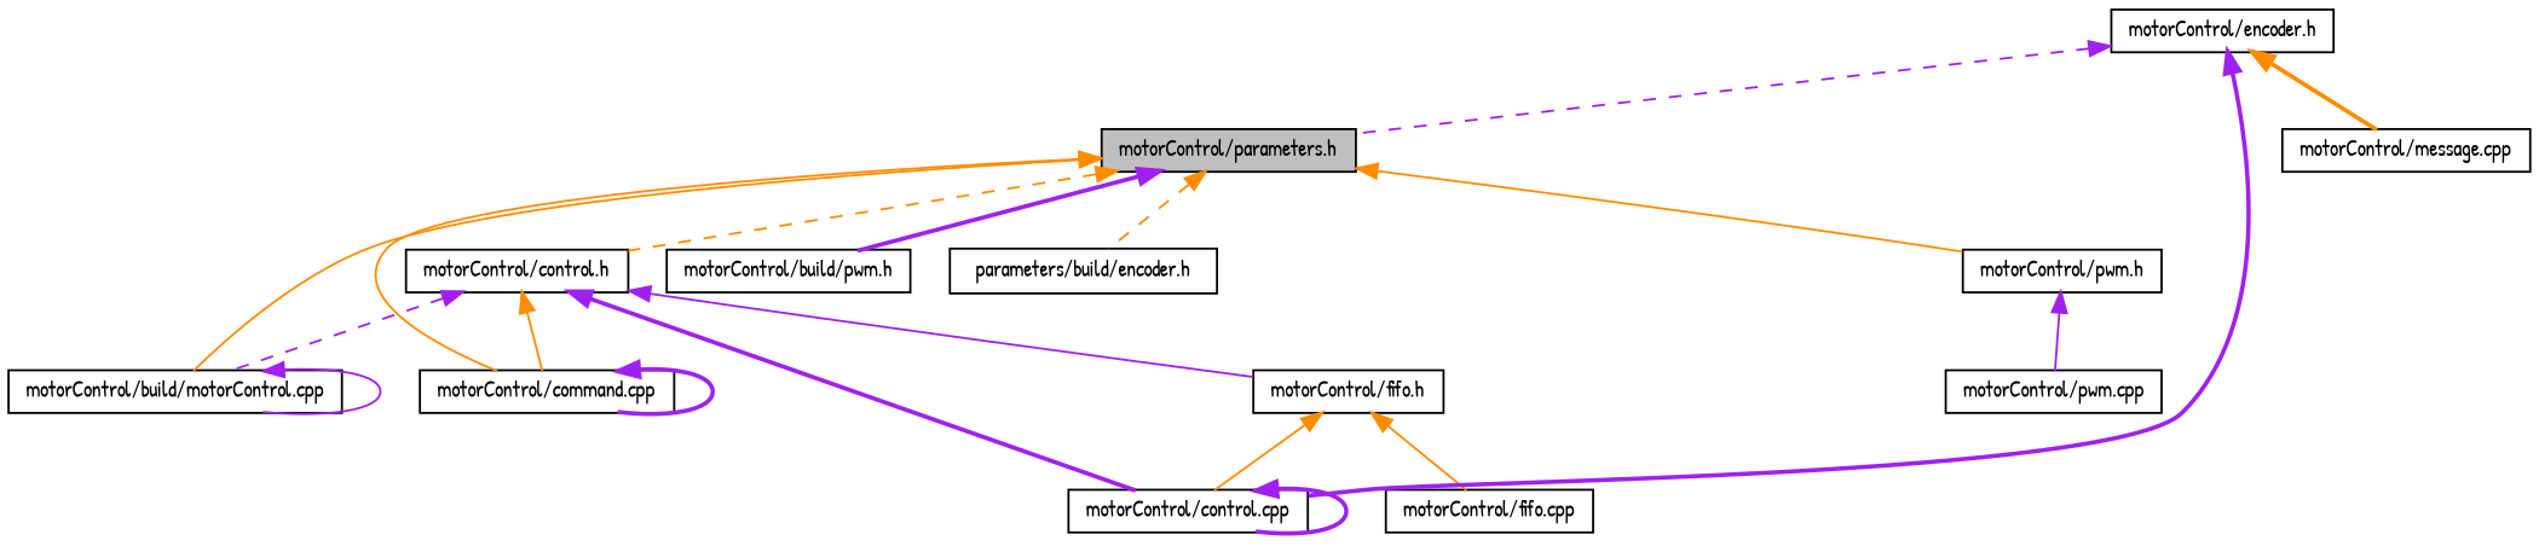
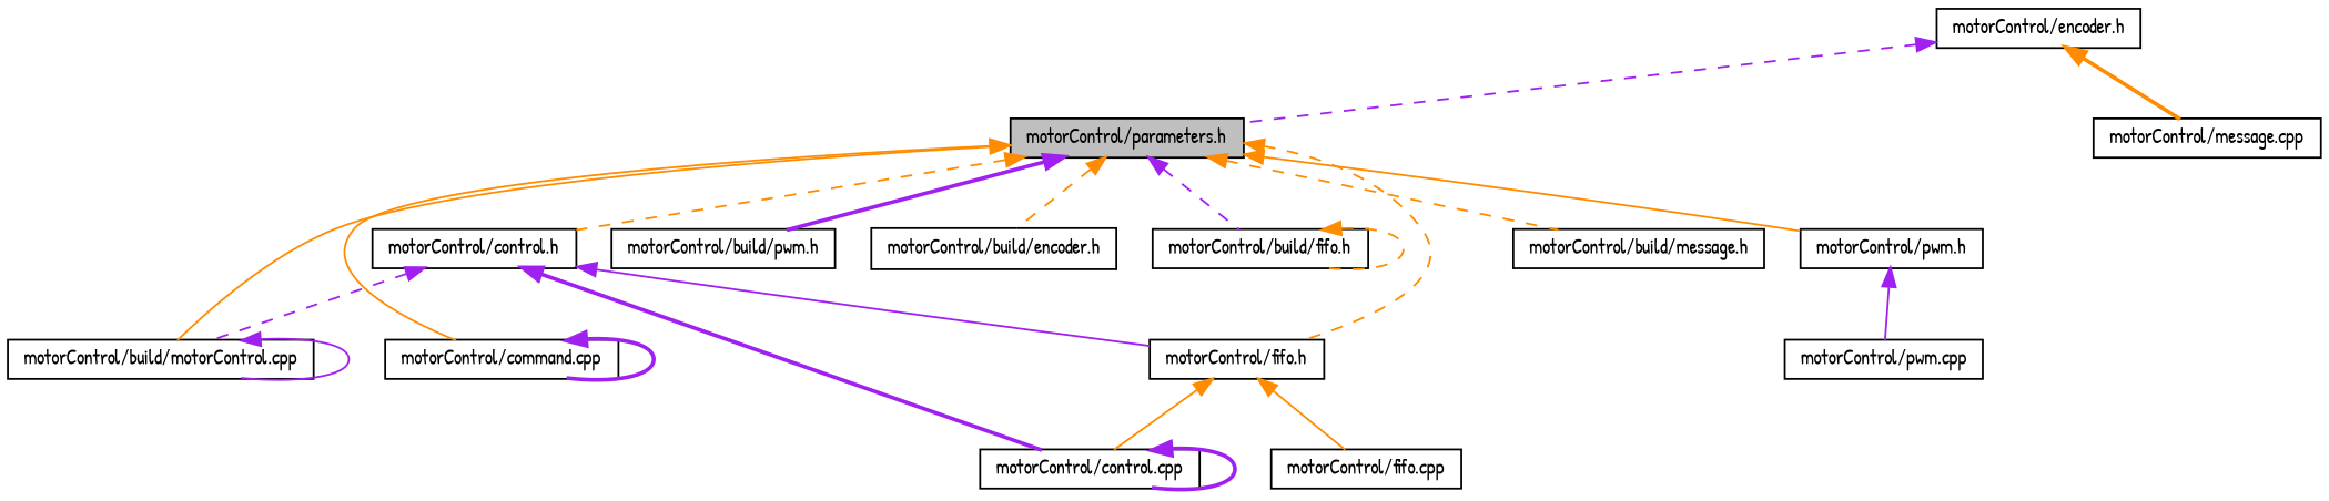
  digraph {
    fontname="Patrick Hand"
    node [color=black fillcolor=white fontname="Patrick Hand" fontsize=10 shape=record style=filled]
    edge [color=darkorange dir=back fontname="Patrick Hand" fontsize=10 labelfontname=FreeSans labelfontsize=10 style=solid]
    n1 [fillcolor=grey75 fontcolor=black height=0.2 label="motorControl/parameters.h" width=0.4]
-   n2 [height=0.2 label="parameters/build/encoder.h" width=0.4]
+   n2 [height=0.2 label="motorControl/build/encoder.h" width=0.4]
+   n3 [height=0.2 label="motorControl/build/fifo.h" width=0.4]
+   n4 [height=0.2 label="motorControl/build/message.h" width=0.4]
    n5 [height=0.2 label="motorControl/build/motorControl.cpp" width=0.4]
    n6 [height=0.2 label="motorControl/build/pwm.h" width=0.4]
    n7 [height=0.2 label="motorControl/command.cpp" width=0.4]
    n8 [height=0.2 label="motorControl/control.h" width=0.4]
    n9 [height=0.2 label="motorControl/fifo.h" width=0.4]
    n10 [height=0.2 label="motorControl/pwm.h" width=0.4]
    n11 [height=0.2 label="motorControl/control.cpp" width=0.4]
    n12 [height=0.2 label="motorControl/fifo.cpp" width=0.4]
    n13 [height=0.2 label="motorControl/encoder.h" width=0.4]
    n14 [height=0.2 label="motorControl/message.cpp" width=0.4]
    n15 [height=0.2 label="motorControl/pwm.cpp" width=0.4]
    n1 -> n2 [style=dashed]
+   n1 -> n3 [color=purple style=dashed]
+   n1 -> n4 [style=dashed]
    n1 -> n5
    n1 -> n6 [color=purple style=bold]
    n1 -> n7
    n1 -> n8 [style=dashed]
+   n1 -> n9 [style=dashed]
    n1 -> n10
+   n3 -> n3 [style=dashed]
    n5 -> n5 [color=purple]
    n7 -> n7 [color=purple style=bold]
    n8 -> n5 [color=purple style=dashed]
-   n8 -> n7
    n8 -> n9 [color=purple]
    n8 -> n11 [color=purple style=bold]
    n9 -> n11
    n9 -> n12
    n10 -> n15 [color=purple]
    n11 -> n11 [color=purple style=bold]
    n13 -> n1 [color=purple style=dashed]
-   n13 -> n11 [color=purple style=bold]
    n13 -> n14 [style=bold]
  }
